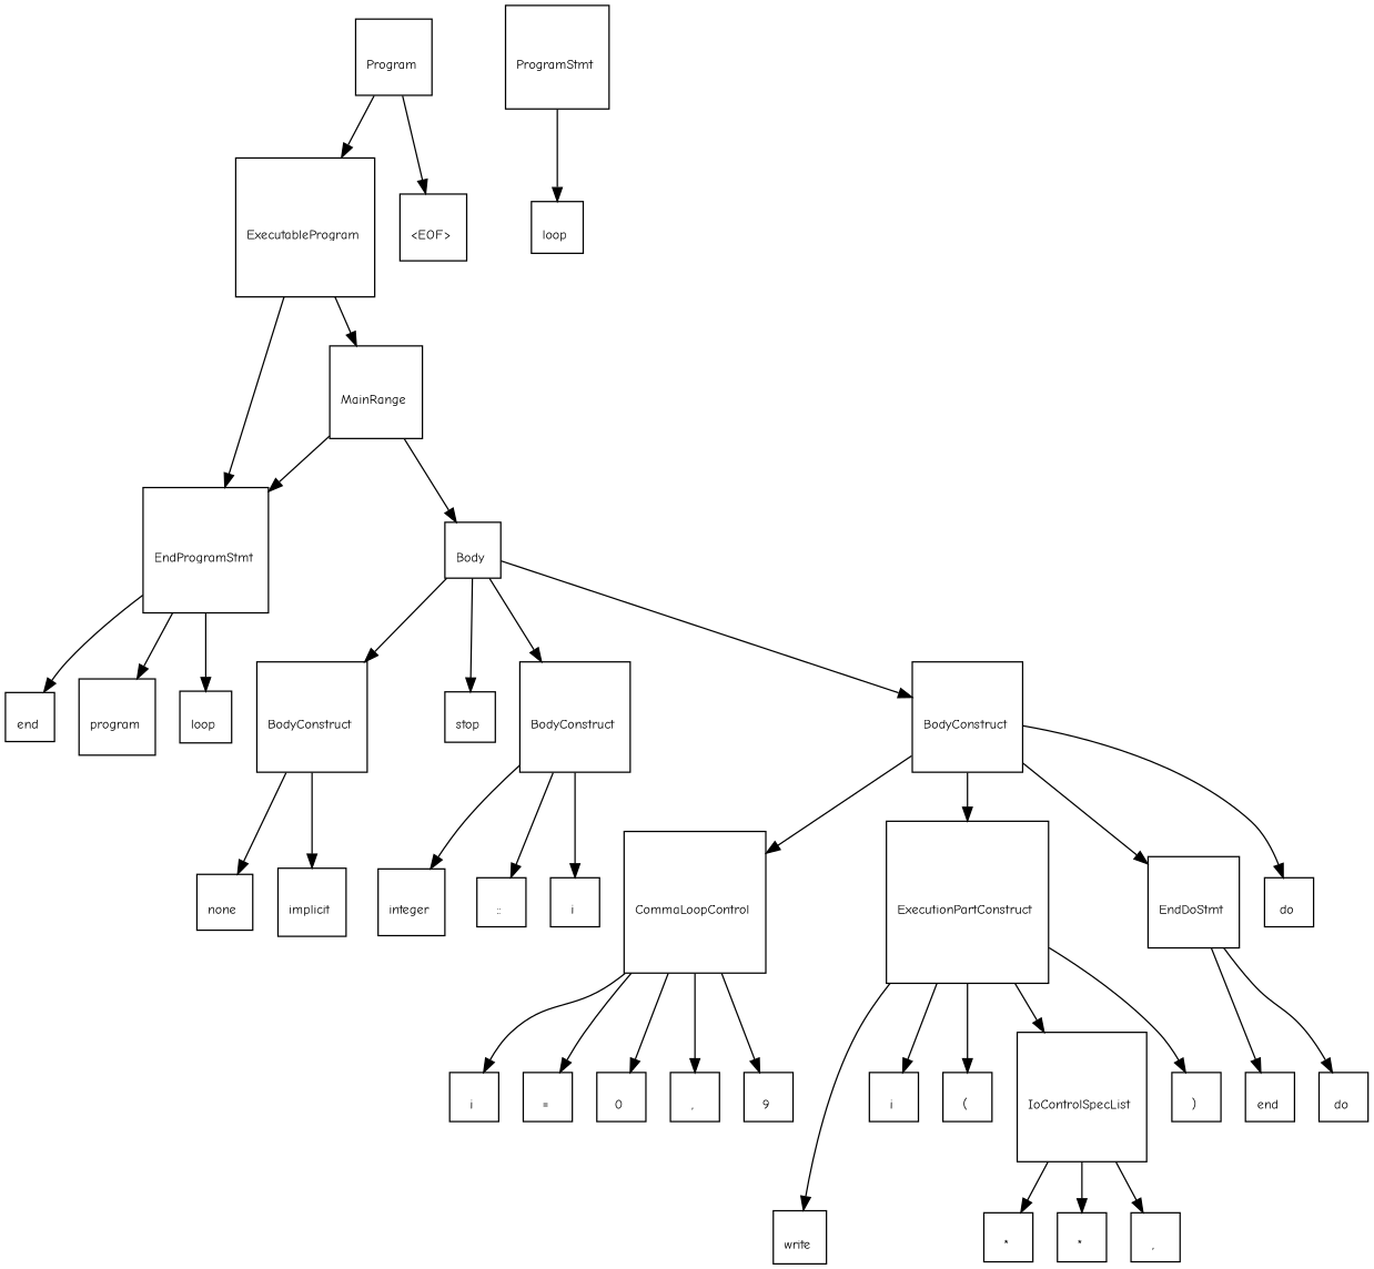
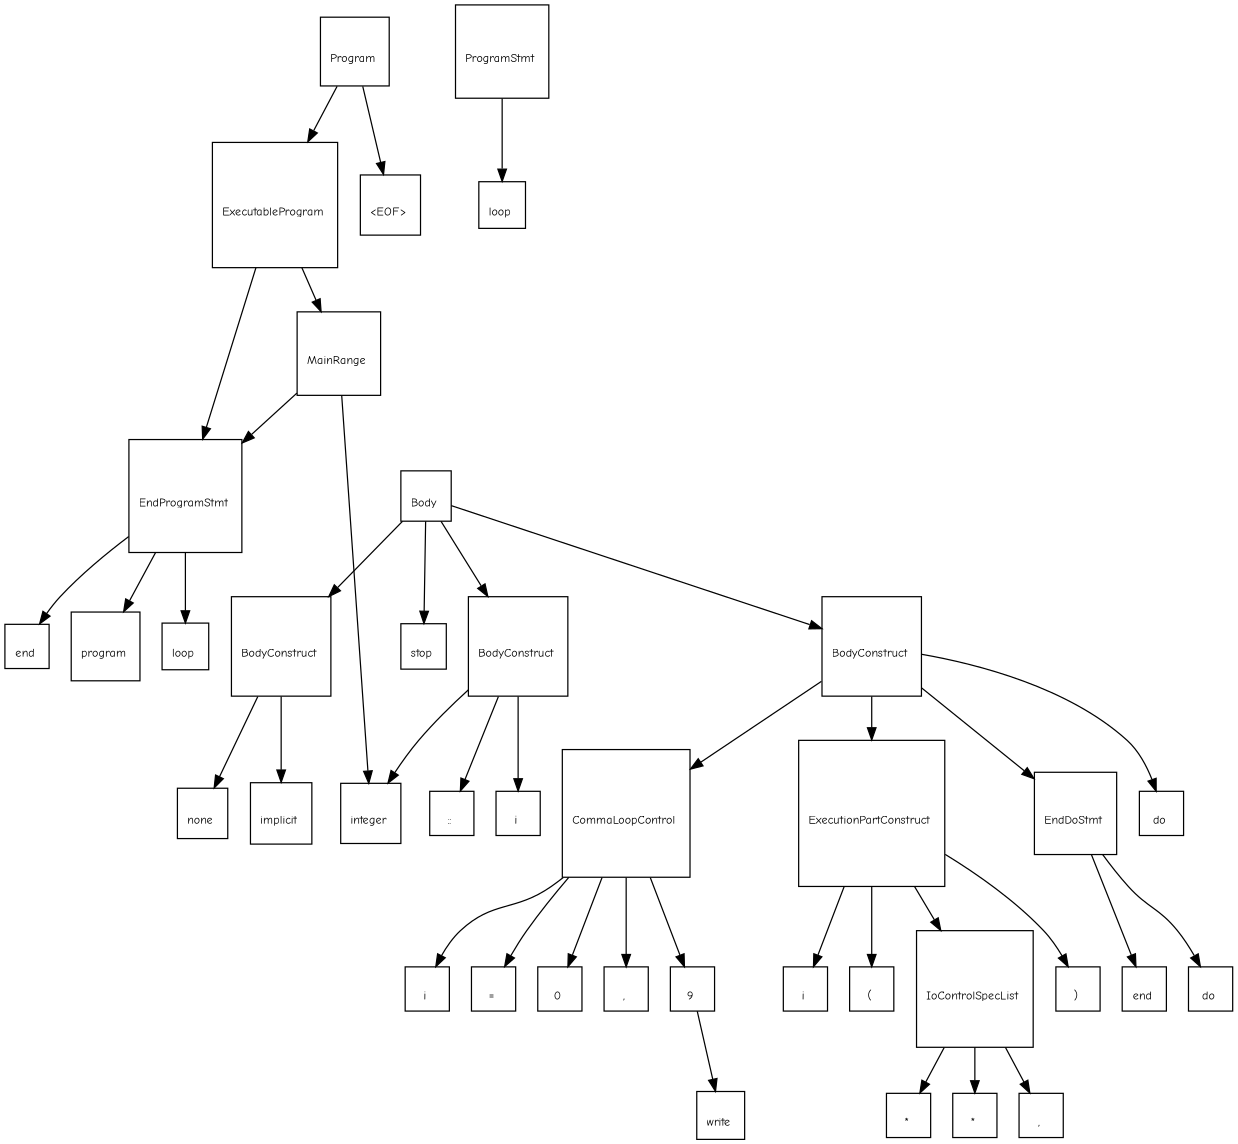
  digraph {
    fontname="Comic Neue"
    node [fontname="Comic Neue" fontsize=10 shape=square]
    edge [fontname="Comic Neue"]
    n1 [label="\lProgram \n"]
    n2 [label="\lExecutableProgram \n"]
    n3 [label="\l&lt;EOF&gt; \n"]
    n4 [label="\lMainRange \n"]
    n5 [label="\lEndProgramStmt \n"]
    n6 [label="\lProgramStmt \n"]
    n7 [label="\lloop \n"]
    n8 [label="\lBody \n"]
    n9 [label="\lBodyConstruct \n"]
    n10 [label="\lBodyConstruct \n"]
    n11 [label="\lBodyConstruct \n"]
    n12 [label="\lstop \n"]
    n13 [label="\lend \n"]
    n14 [label="\lprogram \n"]
    n15 [label="\lloop \n"]
    n16 [label="\limplicit \n"]
    n17 [label="\lnone \n"]
    n18 [label="\linteger \n"]
    n19 [label="\l:: \n"]
    n20 [label="\li \n"]
    n21 [label="\ldo \n"]
    n22 [label="\lCommaLoopControl \n"]
    n23 [label="\lExecutionPartConstruct \n"]
    n24 [label="\lEndDoStmt \n"]
    n25 [label="\li \n"]
    n26 [label="\l= \n"]
    n27 [label="\l0 \n"]
    n28 [label="\l, \n"]
    n29 [label="\l9 \n"]
    n30 [label="\lwrite \n"]
    n31 [label="\l( \n"]
    n32 [label="\lIoControlSpecList \n"]
    n33 [label="\l) \n"]
    n34 [label="\li \n"]
    n35 [label="\lend \n"]
    n36 [label="\ldo \n"]
    n37 [label="\l* \n"]
    n38 [label="\l, \n"]
    n39 [label="\l* \n"]
    n1 -> n2
    n1 -> n3
    n2 -> n4
    n2 -> n5
    n4 -> n5
-   n4 -> n8
+   n4 -> n18
    n5 -> n13
    n5 -> n14
    n5 -> n15
    n6 -> n7
    n8 -> n9
    n8 -> n10
    n8 -> n11
    n8 -> n12
    n9 -> n16
    n9 -> n17
    n10 -> n18
    n10 -> n19
    n10 -> n20
    n11 -> n21
    n11 -> n22
    n11 -> n23
    n11 -> n24
    n22 -> n25
    n22 -> n26
    n22 -> n27
    n22 -> n28
    n22 -> n29
-   n23 -> n30
+   n29 -> n30
    n23 -> n31
    n23 -> n32
    n23 -> n33
    n23 -> n34
    n24 -> n35
    n24 -> n36
    n32 -> n37
    n32 -> n38
    n32 -> n39
  }
